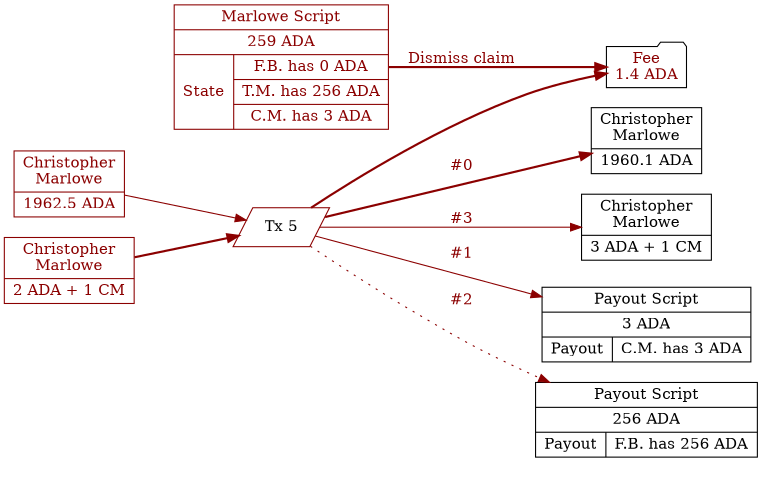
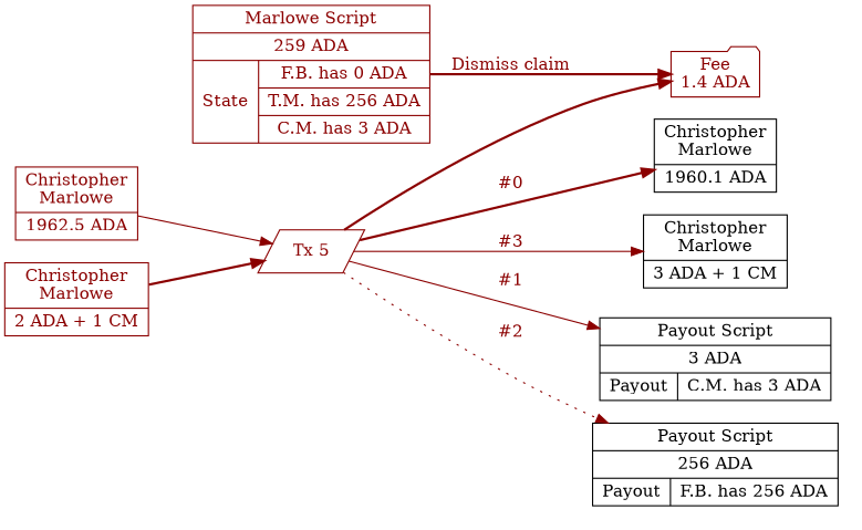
  digraph {
    rankdir=LR
    node [color=darkred fontcolor=darkred shape=record]
    edge [color=darkred fontcolor=darkred style=bold]
    n1 [color=black fontcolor=black label="Christopher\nMarlowe|1960.1 ADA"]
    n2 [color=black fontcolor=black label="Christopher\nMarlowe|3 ADA + 1 CM"]
    n3 [color=black fontcolor=black label="Payout Script|3 ADA|{Payout|C.M. has 3 ADA}"]
    n4 [color=black fontcolor=black label="Payout Script|256 ADA|{Payout|F.B. has 256 ADA}"]
    n5 [label="Christopher\nMarlowe|1962.5 ADA"]
-   n6 [fontcolor=black label="Tx 5" shape=parallelogram]
-   n7 [color=black label="Fee\n1.4 ADA" shape=folder]
+   n6 [label="Tx 5" shape=parallelogram]
+   n7 [label="Fee\n1.4 ADA" shape=folder]
    n8 [label="Christopher\nMarlowe|2 ADA + 1 CM"]
    n9 [label="Marlowe Script|259 ADA|{State|{F.B. has 0 ADA|T.M. has 256 ADA|C.M. has 3 ADA}}"]
    subgraph cluster_1 {
      peripheries=0
      n1
      n2
    }
    subgraph cluster_2 {
      peripheries=0
      n3
      n4
    }
    n5 -> n6 [style=solid]
    n6 -> n1 [label="#0"]
    n6 -> n2 [label="#3" style=solid]
    n6 -> n3 [label="#1" style=solid]
    n6 -> n4 [label="#2" style=dotted]
    n6 -> n7
    n8 -> n6
    n9 -> n7 [label="Dismiss claim"]
  }
